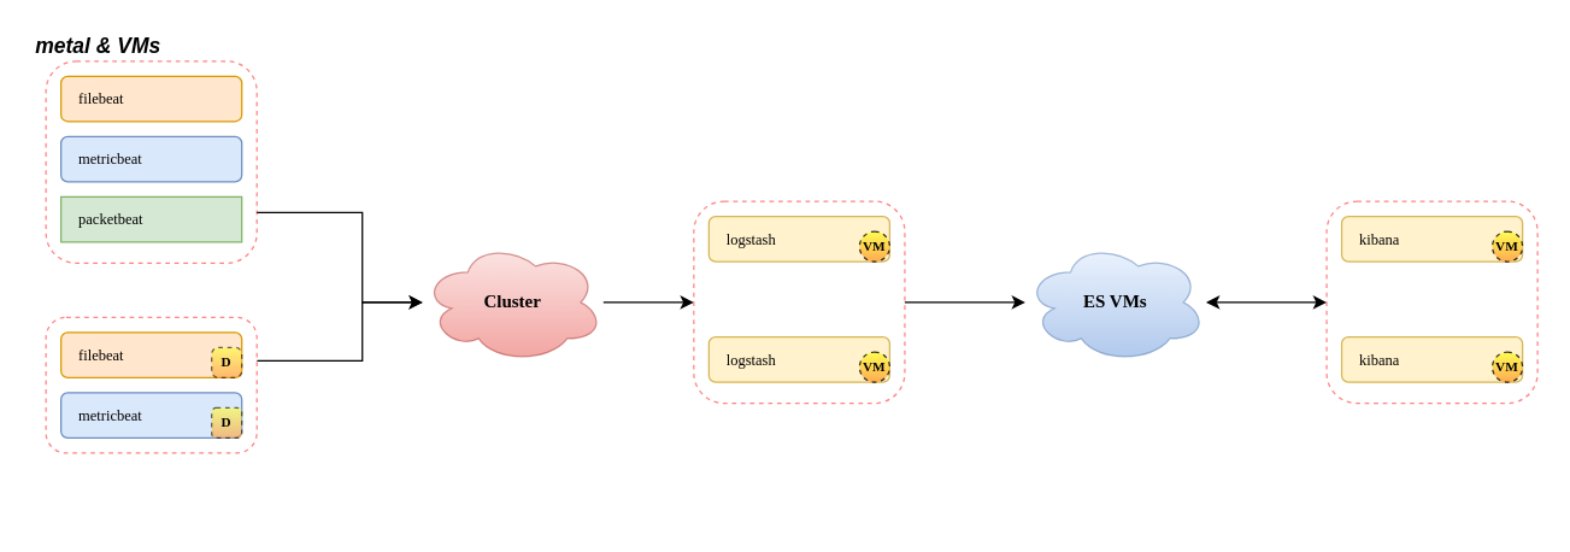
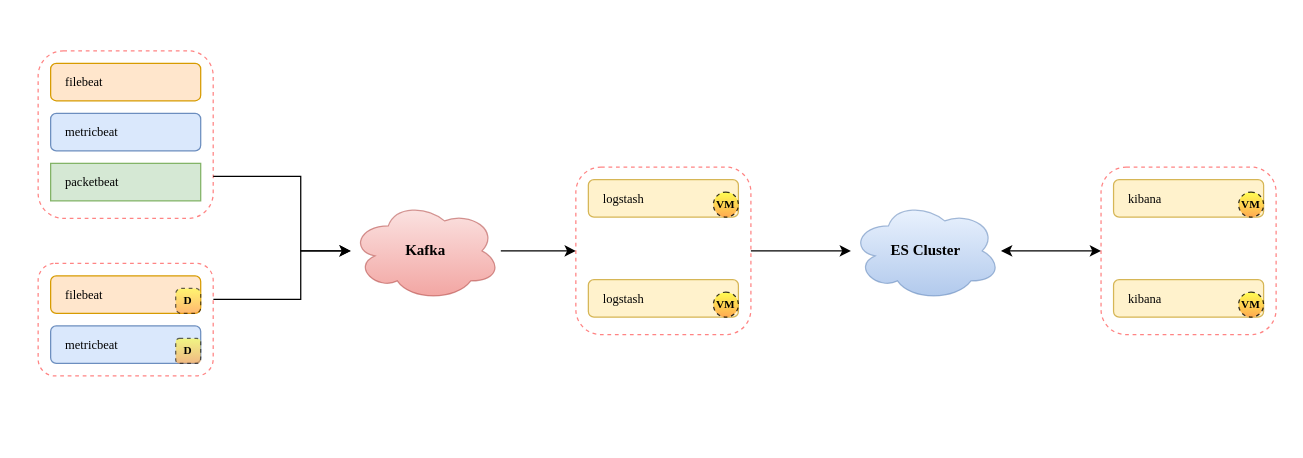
  <mxCell id="0" />
  <mxCell id="1" parent="0" />
  <mxCell id="2" style="edgeStyle=orthogonalEdgeStyle;rounded=0;orthogonalLoop=1;jettySize=auto;html=1;entryX=0;entryY=0.5;entryDx=0;entryDy=0;" parent="1" source="3" target="12" edge="1"><mxGeometry relative="1" as="geometry" /></mxCell>
- <mxCell id="3" value="&lt;div style=&quot;text-align: center; font-size: 12px;&quot;&gt;&lt;span style=&quot;font-size: 12px;&quot;&gt;Cluster&lt;/span&gt;&lt;/div&gt;" style="ellipse;shape=cloud;whiteSpace=wrap;html=1;rounded=0;strokeColor=#b85450;strokeWidth=1;fillColor=#f8cecc;gradientColor=#ea6b66;fontFamily=Verdana;fontSize=12;opacity=60;align=center;fontStyle=1" parent="1" vertex="1"><mxGeometry x="280" y="160" width="120" height="80" as="geometry" /></mxCell>
+ <mxCell id="3" value="&lt;div style=&quot;text-align: center; font-size: 12px;&quot;&gt;&lt;span style=&quot;font-size: 12px;&quot;&gt;Kafka&lt;/span&gt;&lt;/div&gt;" style="ellipse;shape=cloud;whiteSpace=wrap;html=1;rounded=0;strokeColor=#b85450;strokeWidth=1;fillColor=#f8cecc;gradientColor=#ea6b66;fontFamily=Verdana;fontSize=12;opacity=60;align=center;fontStyle=1" parent="1" vertex="1"><mxGeometry x="280" y="160" width="120" height="80" as="geometry" /></mxCell>
  <mxCell id="4" value="" style="group" parent="1" vertex="1" connectable="0"><mxGeometry x="30" y="40" width="140" height="134" as="geometry" /></mxCell>
  <mxCell id="5" value="" style="rounded=1;whiteSpace=wrap;html=1;strokeColor=#FF3333;strokeWidth=1;fillColor=none;fontFamily=Verdana;fontSize=10;opacity=60;align=left;dashed=1;" parent="4" vertex="1"><mxGeometry width="140" height="134" as="geometry" /></mxCell>
  <mxCell id="6" value="filebeat" style="rounded=1;whiteSpace=wrap;html=1;strokeColor=#d79b00;strokeWidth=1;fillColor=#ffe6cc;fontFamily=Verdana;fontSize=10;align=left;spacingLeft=10;" parent="4" vertex="1"><mxGeometry x="10" y="10" width="120" height="30" as="geometry" /></mxCell>
  <mxCell id="7" value="metricbeat" style="rounded=1;whiteSpace=wrap;html=1;strokeColor=#6c8ebf;strokeWidth=1;fillColor=#dae8fc;fontFamily=Verdana;fontSize=10;align=left;spacingLeft=10;" parent="4" vertex="1"><mxGeometry x="10" y="50" width="120" height="30" as="geometry" /></mxCell>
  <mxCell id="8" value="packetbeat" style="whiteSpace=wrap;html=1;strokeColor=#82b366;strokeWidth=1;fillColor=#d5e8d4;fontFamily=Verdana;fontSize=10;align=left;spacingLeft=10;rounded=0;" parent="4" vertex="1"><mxGeometry x="10" y="90" width="120" height="30" as="geometry" /></mxCell>
  <mxCell id="9" style="edgeStyle=orthogonalEdgeStyle;rounded=0;orthogonalLoop=1;jettySize=auto;html=1;exitX=1;exitY=0.75;exitDx=0;exitDy=0;" parent="1" source="5" target="3" edge="1"><mxGeometry relative="1" as="geometry"><Array as="points"><mxPoint x="240" y="141" /><mxPoint x="240" y="200" /></Array></mxGeometry></mxCell>
  <mxCell id="10" value="" style="group" parent="1" vertex="1" connectable="0"><mxGeometry x="460" y="133" width="140" height="134" as="geometry" /></mxCell>
  <mxCell id="11" value="" style="group" parent="10" vertex="1" connectable="0"><mxGeometry width="140" height="134" as="geometry" /></mxCell>
  <mxCell id="12" value="" style="rounded=1;whiteSpace=wrap;html=1;strokeColor=#FF3333;strokeWidth=1;fillColor=none;fontFamily=Verdana;fontSize=10;opacity=60;align=left;dashed=1;" parent="11" vertex="1"><mxGeometry width="140" height="134" as="geometry" /></mxCell>
  <mxCell id="13" value="logstash" style="rounded=1;whiteSpace=wrap;html=1;strokeColor=#d6b656;strokeWidth=1;fillColor=#fff2cc;fontFamily=Verdana;fontSize=10;align=left;spacingLeft=10;" parent="11" vertex="1"><mxGeometry x="10" y="10" width="120" height="30" as="geometry" /></mxCell>
  <mxCell id="14" value="logstash" style="rounded=1;whiteSpace=wrap;html=1;strokeColor=#d6b656;strokeWidth=1;fillColor=#fff2cc;fontFamily=Verdana;fontSize=10;align=left;spacingLeft=10;" parent="11" vertex="1"><mxGeometry x="10" y="90" width="120" height="30" as="geometry" /></mxCell>
  <mxCell id="15" value="VM" style="rounded=1;whiteSpace=wrap;html=1;fontSize=9;fontStyle=1;gradientColor=#FF9933;fillColor=#FFFF33;fontFamily=Verdana;dashed=1;opacity=80;arcSize=50;" vertex="1" parent="11"><mxGeometry x="110" y="20" width="20" height="20" as="geometry" /></mxCell>
  <mxCell id="16" value="VM" style="rounded=1;whiteSpace=wrap;html=1;fontSize=9;fontStyle=1;gradientColor=#FF9933;fillColor=#FFFF33;fontFamily=Verdana;dashed=1;opacity=80;arcSize=50;" vertex="1" parent="11"><mxGeometry x="110" y="100" width="20" height="20" as="geometry" /></mxCell>
  <mxCell id="17" style="edgeStyle=orthogonalEdgeStyle;rounded=0;orthogonalLoop=1;jettySize=auto;html=1;entryX=0;entryY=0.5;entryDx=0;entryDy=0;startArrow=classic;startFill=1;" parent="1" source="18" target="22" edge="1"><mxGeometry relative="1" as="geometry" /></mxCell>
- <mxCell id="18" value="&lt;div style=&quot;text-align: center ; font-size: 12px&quot;&gt;&lt;span style=&quot;font-size: 12px&quot;&gt;ES VMs&lt;/span&gt;&lt;/div&gt;" style="ellipse;shape=cloud;whiteSpace=wrap;html=1;rounded=0;strokeColor=#6c8ebf;strokeWidth=1;fillColor=#dae8fc;gradientColor=#7ea6e0;fontFamily=Verdana;fontSize=12;opacity=60;align=center;fontStyle=1" parent="1" vertex="1"><mxGeometry x="680" y="160" width="120" height="80" as="geometry" /></mxCell>
+ <mxCell id="18" value="&lt;div style=&quot;text-align: center ; font-size: 12px&quot;&gt;&lt;span style=&quot;font-size: 12px&quot;&gt;ES Cluster&lt;/span&gt;&lt;/div&gt;" style="ellipse;shape=cloud;whiteSpace=wrap;html=1;rounded=0;strokeColor=#6c8ebf;strokeWidth=1;fillColor=#dae8fc;gradientColor=#7ea6e0;fontFamily=Verdana;fontSize=12;opacity=60;align=center;fontStyle=1" parent="1" vertex="1"><mxGeometry x="680" y="160" width="120" height="80" as="geometry" /></mxCell>
  <mxCell id="19" style="edgeStyle=orthogonalEdgeStyle;rounded=0;orthogonalLoop=1;jettySize=auto;html=1;" parent="1" source="12" target="18" edge="1"><mxGeometry relative="1" as="geometry"><mxPoint x="660" y="230" as="targetPoint" /></mxGeometry></mxCell>
  <mxCell id="20" value="" style="group" parent="1" vertex="1" connectable="0"><mxGeometry x="880" y="133" width="140" height="134" as="geometry" /></mxCell>
  <mxCell id="21" value="" style="group" parent="20" vertex="1" connectable="0"><mxGeometry width="140" height="134" as="geometry" /></mxCell>
  <mxCell id="22" value="" style="rounded=1;whiteSpace=wrap;html=1;strokeColor=#FF3333;strokeWidth=1;fillColor=none;fontFamily=Verdana;fontSize=10;opacity=60;align=left;dashed=1;" parent="21" vertex="1"><mxGeometry width="140" height="134" as="geometry" /></mxCell>
  <mxCell id="23" value="kibana" style="rounded=1;whiteSpace=wrap;html=1;strokeColor=#d6b656;strokeWidth=1;fillColor=#fff2cc;fontFamily=Verdana;fontSize=10;align=left;spacingLeft=10;" parent="21" vertex="1"><mxGeometry x="10" y="10" width="120" height="30" as="geometry" /></mxCell>
  <mxCell id="24" value="kibana" style="rounded=1;whiteSpace=wrap;html=1;strokeColor=#d6b656;strokeWidth=1;fillColor=#fff2cc;fontFamily=Verdana;fontSize=10;align=left;spacingLeft=10;" parent="21" vertex="1"><mxGeometry x="10" y="90" width="120" height="30" as="geometry" /></mxCell>
  <mxCell id="25" value="VM" style="rounded=1;whiteSpace=wrap;html=1;fontSize=9;fontStyle=1;gradientColor=#FF9933;fillColor=#FFFF33;fontFamily=Verdana;dashed=1;opacity=80;arcSize=50;" vertex="1" parent="21"><mxGeometry x="110" y="20" width="20" height="20" as="geometry" /></mxCell>
  <mxCell id="26" value="VM" style="rounded=1;whiteSpace=wrap;html=1;fontSize=9;fontStyle=1;gradientColor=#FF9933;fillColor=#FFFF33;fontFamily=Verdana;dashed=1;opacity=80;arcSize=50;" vertex="1" parent="21"><mxGeometry x="110" y="100" width="20" height="20" as="geometry" /></mxCell>
  <mxCell id="27" value="" style="group" parent="1" vertex="1" connectable="0"><mxGeometry x="30" y="210" width="140" height="134" as="geometry" /></mxCell>
  <mxCell id="28" value="" style="rounded=1;whiteSpace=wrap;html=1;strokeColor=#FF3333;strokeWidth=1;fillColor=none;fontFamily=Verdana;fontSize=10;opacity=60;align=left;dashed=1;" parent="27" vertex="1"><mxGeometry width="140" height="90" as="geometry" /></mxCell>
  <mxCell id="29" value="filebeat" style="rounded=1;whiteSpace=wrap;html=1;strokeColor=#d79b00;strokeWidth=1;fillColor=#ffe6cc;fontFamily=Verdana;fontSize=10;align=left;spacingLeft=10;" parent="27" vertex="1"><mxGeometry x="10" y="10" width="120" height="30" as="geometry" /></mxCell>
  <mxCell id="30" value="metricbeat" style="rounded=1;whiteSpace=wrap;html=1;strokeColor=#6c8ebf;strokeWidth=1;fillColor=#dae8fc;fontFamily=Verdana;fontSize=10;align=left;spacingLeft=10;" parent="27" vertex="1"><mxGeometry x="10" y="50" width="120" height="30" as="geometry" /></mxCell>
  <mxCell id="31" value="D" style="rounded=1;whiteSpace=wrap;html=1;fontSize=9;fontStyle=1;gradientColor=#FF9933;fillColor=#FFFF33;fontFamily=Verdana;dashed=1;opacity=60;arcSize=22;" parent="27" vertex="1"><mxGeometry x="110" y="20" width="20" height="20" as="geometry" /></mxCell>
  <mxCell id="32" value="D" style="rounded=1;whiteSpace=wrap;html=1;fontSize=9;fontStyle=1;gradientColor=#FF9933;fillColor=#FFFF33;fontFamily=Verdana;dashed=1;opacity=60;" parent="27" vertex="1"><mxGeometry x="110" y="60" width="20" height="20" as="geometry" /></mxCell>
  <mxCell id="33" style="edgeStyle=orthogonalEdgeStyle;rounded=0;orthogonalLoop=1;jettySize=auto;html=1;exitX=0.5;exitY=1;exitDx=0;exitDy=0;startArrow=none;startFill=0;fontSize=14;" parent="27" source="28" target="28" edge="1"><mxGeometry relative="1" as="geometry" /></mxCell>
  <mxCell id="34" style="edgeStyle=orthogonalEdgeStyle;rounded=0;orthogonalLoop=1;jettySize=auto;html=1;startArrow=none;startFill=0;exitX=1.001;exitY=0.319;exitDx=0;exitDy=0;exitPerimeter=0;" parent="1" source="28" target="3" edge="1"><mxGeometry relative="1" as="geometry"><Array as="points"><mxPoint x="240" y="239" /><mxPoint x="240" y="200" /></Array></mxGeometry></mxCell>
- <mxCell id="35" value="&lt;b&gt;&lt;i&gt;&lt;font style=&quot;font-size: 14px&quot;&gt;metal &amp;amp; VMs&lt;/font&gt;&lt;/i&gt;&lt;/b&gt;" style="text;html=1;strokeColor=none;fillColor=none;align=center;verticalAlign=middle;whiteSpace=wrap;rounded=0;" parent="1" vertex="1"><mxGeometry x="20" y="20" width="90" height="20" as="geometry" /></mxCell>
